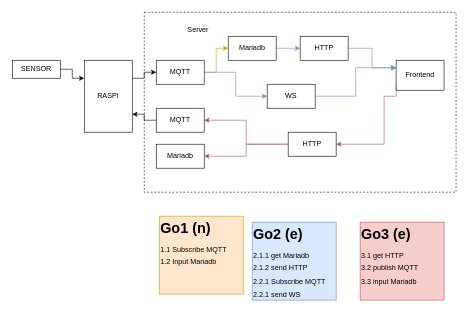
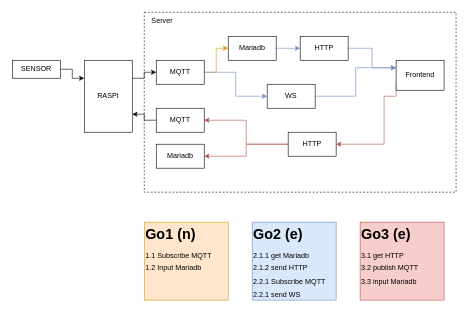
  <mxCell id="0" />
  <mxCell id="1" parent="0" />
  <mxCell id="2" value="" style="rounded=0;whiteSpace=wrap;html=1;fillColor=none;dashed=1;align=left;" parent="1" vertex="1"><mxGeometry x="240" y="20" width="520" height="300" as="geometry" /></mxCell>
  <mxCell id="3" style="edgeStyle=orthogonalEdgeStyle;rounded=0;orthogonalLoop=1;jettySize=auto;html=1;entryX=0;entryY=0.25;entryDx=0;entryDy=0;" parent="1" source="4" target="6" edge="1"><mxGeometry relative="1" as="geometry" /></mxCell>
  <mxCell id="4" value="SENSOR" style="rounded=0;whiteSpace=wrap;html=1;" parent="1" vertex="1"><mxGeometry x="20" y="100" width="80" height="30" as="geometry" /></mxCell>
  <mxCell id="5" style="edgeStyle=orthogonalEdgeStyle;rounded=0;orthogonalLoop=1;jettySize=auto;html=1;exitX=1;exitY=0.25;exitDx=0;exitDy=0;" parent="1" source="6" target="9" edge="1"><mxGeometry relative="1" as="geometry" /></mxCell>
  <mxCell id="6" value="RASPI" style="rounded=0;whiteSpace=wrap;html=1;" parent="1" vertex="1"><mxGeometry x="140" y="100" width="80" height="120" as="geometry" /></mxCell>
  <mxCell id="7" style="edgeStyle=orthogonalEdgeStyle;rounded=0;orthogonalLoop=1;jettySize=auto;html=1;fillColor=#ffe6cc;strokeColor=#d79b00;" parent="1" source="9" target="11" edge="1"><mxGeometry relative="1" as="geometry" /></mxCell>
  <mxCell id="8" style="edgeStyle=orthogonalEdgeStyle;rounded=0;orthogonalLoop=1;jettySize=auto;html=1;fillColor=#dae8fc;strokeColor=#6c8ebf;" parent="1" source="9" target="13" edge="1"><mxGeometry relative="1" as="geometry" /></mxCell>
  <mxCell id="9" value="MQTT" style="rounded=0;whiteSpace=wrap;html=1;" parent="1" vertex="1"><mxGeometry x="260" y="100" width="80" height="40" as="geometry" /></mxCell>
  <mxCell id="10" style="edgeStyle=orthogonalEdgeStyle;rounded=0;orthogonalLoop=1;jettySize=auto;html=1;entryX=0;entryY=0.5;entryDx=0;entryDy=0;fillColor=#dae8fc;strokeColor=#6c8ebf;" parent="1" source="11" target="15" edge="1"><mxGeometry relative="1" as="geometry" /></mxCell>
  <mxCell id="11" value="Mariadb" style="rounded=0;whiteSpace=wrap;html=1;" parent="1" vertex="1"><mxGeometry x="380" y="60" width="80" height="40" as="geometry" /></mxCell>
  <mxCell id="12" style="edgeStyle=orthogonalEdgeStyle;rounded=0;orthogonalLoop=1;jettySize=auto;html=1;entryX=0;entryY=0.25;entryDx=0;entryDy=0;fillColor=#dae8fc;strokeColor=#6c8ebf;" parent="1" source="13" target="17" edge="1"><mxGeometry relative="1" as="geometry" /></mxCell>
  <mxCell id="13" value="WS" style="rounded=0;whiteSpace=wrap;html=1;" parent="1" vertex="1"><mxGeometry x="445" y="140" width="80" height="40" as="geometry" /></mxCell>
  <mxCell id="14" style="edgeStyle=orthogonalEdgeStyle;rounded=0;orthogonalLoop=1;jettySize=auto;html=1;fillColor=#dae8fc;strokeColor=#6c8ebf;entryX=0;entryY=0.25;entryDx=0;entryDy=0;" parent="1" source="15" target="17" edge="1"><mxGeometry relative="1" as="geometry" /></mxCell>
  <mxCell id="15" value="HTTP" style="rounded=0;whiteSpace=wrap;html=1;" parent="1" vertex="1"><mxGeometry x="500" y="60" width="80" height="40" as="geometry" /></mxCell>
  <mxCell id="16" style="edgeStyle=orthogonalEdgeStyle;rounded=0;orthogonalLoop=1;jettySize=auto;html=1;entryX=1;entryY=0.5;entryDx=0;entryDy=0;exitX=0;exitY=0.75;exitDx=0;exitDy=0;fillColor=#f8cecc;strokeColor=#b85450;" edge="1" parent="1" source="17" target="23"><mxGeometry relative="1" as="geometry"><Array as="points"><mxPoint x="640" y="160" /><mxPoint x="640" y="240" /></Array></mxGeometry></mxCell>
  <mxCell id="17" value="Frontend" style="rounded=0;whiteSpace=wrap;html=1;" parent="1" vertex="1"><mxGeometry x="660" y="100" width="80" height="50" as="geometry" /></mxCell>
- <mxCell id="18" value="Server" style="text;html=1;align=center;verticalAlign=middle;whiteSpace=wrap;rounded=0;" parent="1" vertex="1"><mxGeometry x="300" y="35" width="60" height="30" as="geometry" /></mxCell>
- <mxCell id="19" value="&lt;h1 style=&quot;margin-top: 0px;&quot;&gt;Go1 (n)&lt;/h1&gt;&lt;p style=&quot;line-height: 80%;&quot;&gt;1.1 Subscribe MQTT&lt;/p&gt;&lt;p style=&quot;line-height: 80%;&quot;&gt;1.2 Input Mariadb&lt;/p&gt;" style="text;html=1;whiteSpace=wrap;overflow=hidden;rounded=0;fillColor=#ffe6cc;strokeColor=#d79b00;" vertex="1" parent="1"><mxGeometry x="265" y="360" width="140" height="130" as="geometry" /></mxCell>
+ <mxCell id="18" value="Server" style="text;html=1;align=center;verticalAlign=middle;whiteSpace=wrap;rounded=0;" parent="1" vertex="1"><mxGeometry x="240" y="20" width="60" height="30" as="geometry" /></mxCell>
+ <mxCell id="19" value="&lt;h1 style=&quot;margin-top: 0px;&quot;&gt;Go1 (n)&lt;/h1&gt;&lt;p style=&quot;line-height: 80%;&quot;&gt;1.1 Subscribe MQTT&lt;/p&gt;&lt;p style=&quot;line-height: 80%;&quot;&gt;1.2 Input Mariadb&lt;/p&gt;" style="text;html=1;whiteSpace=wrap;overflow=hidden;rounded=0;fillColor=#ffe6cc;strokeColor=#d79b00;" vertex="1" parent="1"><mxGeometry x="240" y="370" width="140" height="130" as="geometry" /></mxCell>
  <mxCell id="20" value="&lt;h1 style=&quot;margin-top: 0px;&quot;&gt;Go2 (e)&lt;/h1&gt;&lt;p style=&quot;line-height: 9.6px;&quot;&gt;&lt;span style=&quot;background-color: initial;&quot;&gt;2.1.1 get Mariadb&lt;/span&gt;&lt;br&gt;&lt;/p&gt;&lt;p style=&quot;line-height: 9.6px;&quot;&gt;2.1.2 send HTTP&lt;/p&gt;&lt;p style=&quot;line-height: 80%;&quot;&gt;2.2.1 Subscribe MQTT&lt;/p&gt;&lt;p style=&quot;line-height: 80%;&quot;&gt;2.2.1 send WS&lt;/p&gt;&lt;p style=&quot;line-height: 80%;&quot;&gt;&lt;br&gt;&lt;/p&gt;" style="text;html=1;whiteSpace=wrap;overflow=hidden;rounded=0;fillColor=#dae8fc;strokeColor=#6c8ebf;" vertex="1" parent="1"><mxGeometry x="420" y="370" width="140" height="130" as="geometry" /></mxCell>
  <mxCell id="21" style="edgeStyle=orthogonalEdgeStyle;rounded=0;orthogonalLoop=1;jettySize=auto;html=1;entryX=1;entryY=0.5;entryDx=0;entryDy=0;fillColor=#f8cecc;strokeColor=#b85450;" edge="1" parent="1" source="23" target="26"><mxGeometry relative="1" as="geometry" /></mxCell>
  <mxCell id="22" style="edgeStyle=orthogonalEdgeStyle;rounded=0;orthogonalLoop=1;jettySize=auto;html=1;fillColor=#f8cecc;strokeColor=#b85450;" edge="1" parent="1" source="23" target="25"><mxGeometry relative="1" as="geometry" /></mxCell>
  <mxCell id="23" value="HTTP" style="rounded=0;whiteSpace=wrap;html=1;" vertex="1" parent="1"><mxGeometry x="480" y="220" width="80" height="40" as="geometry" /></mxCell>
  <mxCell id="24" style="edgeStyle=orthogonalEdgeStyle;rounded=0;orthogonalLoop=1;jettySize=auto;html=1;entryX=1;entryY=0.75;entryDx=0;entryDy=0;" edge="1" parent="1" source="25" target="6"><mxGeometry relative="1" as="geometry" /></mxCell>
  <mxCell id="25" value="MQTT" style="rounded=0;whiteSpace=wrap;html=1;" vertex="1" parent="1"><mxGeometry x="260" y="180" width="80" height="40" as="geometry" /></mxCell>
  <mxCell id="26" value="Mariadb" style="rounded=0;whiteSpace=wrap;html=1;" vertex="1" parent="1"><mxGeometry x="260" y="240" width="80" height="40" as="geometry" /></mxCell>
  <mxCell id="27" value="&lt;h1 style=&quot;margin-top: 0px;&quot;&gt;Go3 (e)&lt;/h1&gt;&lt;p style=&quot;line-height: 9.6px;&quot;&gt;&lt;span style=&quot;background-color: initial;&quot;&gt;3.1 get HTTP&lt;/span&gt;&lt;br&gt;&lt;/p&gt;&lt;p style=&quot;line-height: 9.6px;&quot;&gt;3.2 publish MQTT&lt;/p&gt;&lt;p style=&quot;line-height: 80%;&quot;&gt;3.3 input Mariadb&lt;/p&gt;&lt;p style=&quot;line-height: 80%;&quot;&gt;&lt;br&gt;&lt;/p&gt;" style="text;html=1;whiteSpace=wrap;overflow=hidden;rounded=0;fillColor=#f8cecc;strokeColor=#b85450;" vertex="1" parent="1"><mxGeometry x="600" y="370" width="140" height="130" as="geometry" /></mxCell>
